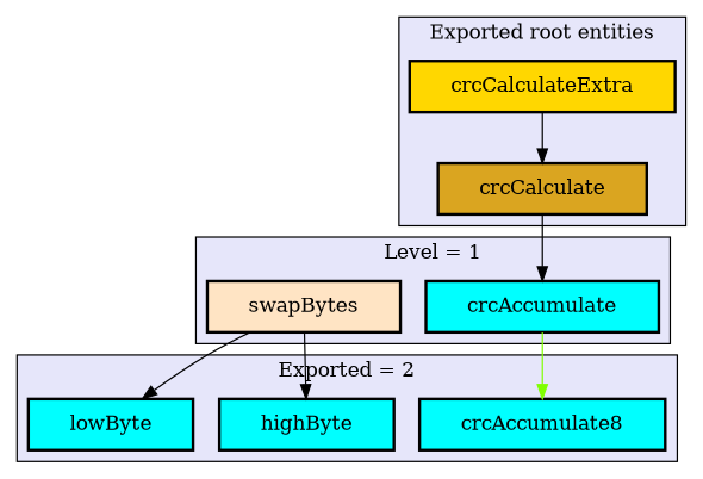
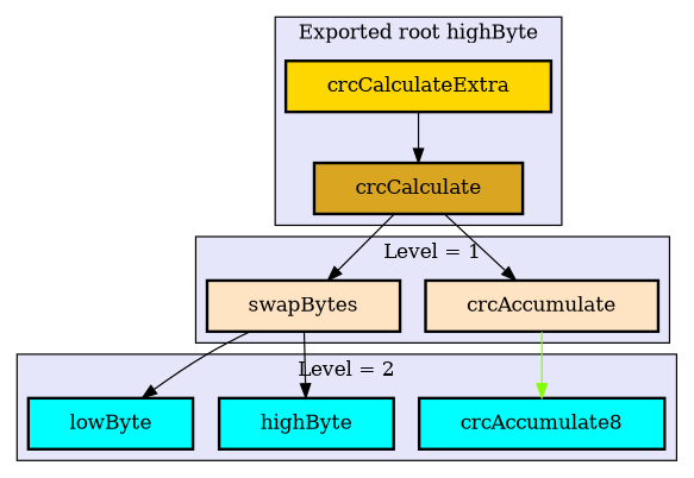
  digraph {
    node [fillcolor=cyan margin="0.4,0.1" shape=box style="filled,bold"]
    edge [color=black penwidth=1]
    n1 [fillcolor=goldenrod label=crcCalculate]
    n2 [fillcolor=gold label=crcCalculateExtra]
-   n3 [label=crcAccumulate]
+   n3 [fillcolor=bisque label=crcAccumulate]
    n4 [fillcolor=bisque label=swapBytes]
    n5 [label=highByte]
    n6 [label=lowByte]
    n7 [label=crcAccumulate8]
    subgraph cluster_1 {
      fillcolor=lavender
-     label="Exported root entities"
+     label="Exported root highByte"
      style=filled
      n1
      n2
    }
    subgraph cluster_2 {
      fillcolor=lavender
      label="Level = 1"
      style=filled
      n3
      n4
    }
    subgraph cluster_3 {
      fillcolor=lavender
-     label="Exported = 2"
+     label="Level = 2"
      style=filled
      n5
      n6
      n7
    }
    n1 -> n3
+   n1 -> n4
    n2 -> n1
    n3 -> n7 [color=chartreuse]
    n4 -> n5
    n4 -> n6
  }
